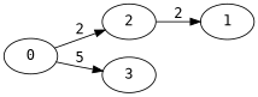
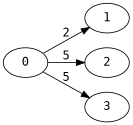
  digraph {
    fontname="DejaVu Sans Mono"
    rankdir=LR
    node [fontname="DejaVu Sans Mono"]
    edge [fontname="DejaVu Sans Mono"]
    0
    1
    2
    3
-   2 -> 1 [label=2]
-   0 -> 2 [label=2]
+   0 -> 1 [label=2]
+   0 -> 2 [label=5]
    0 -> 3 [label=5]
  }
